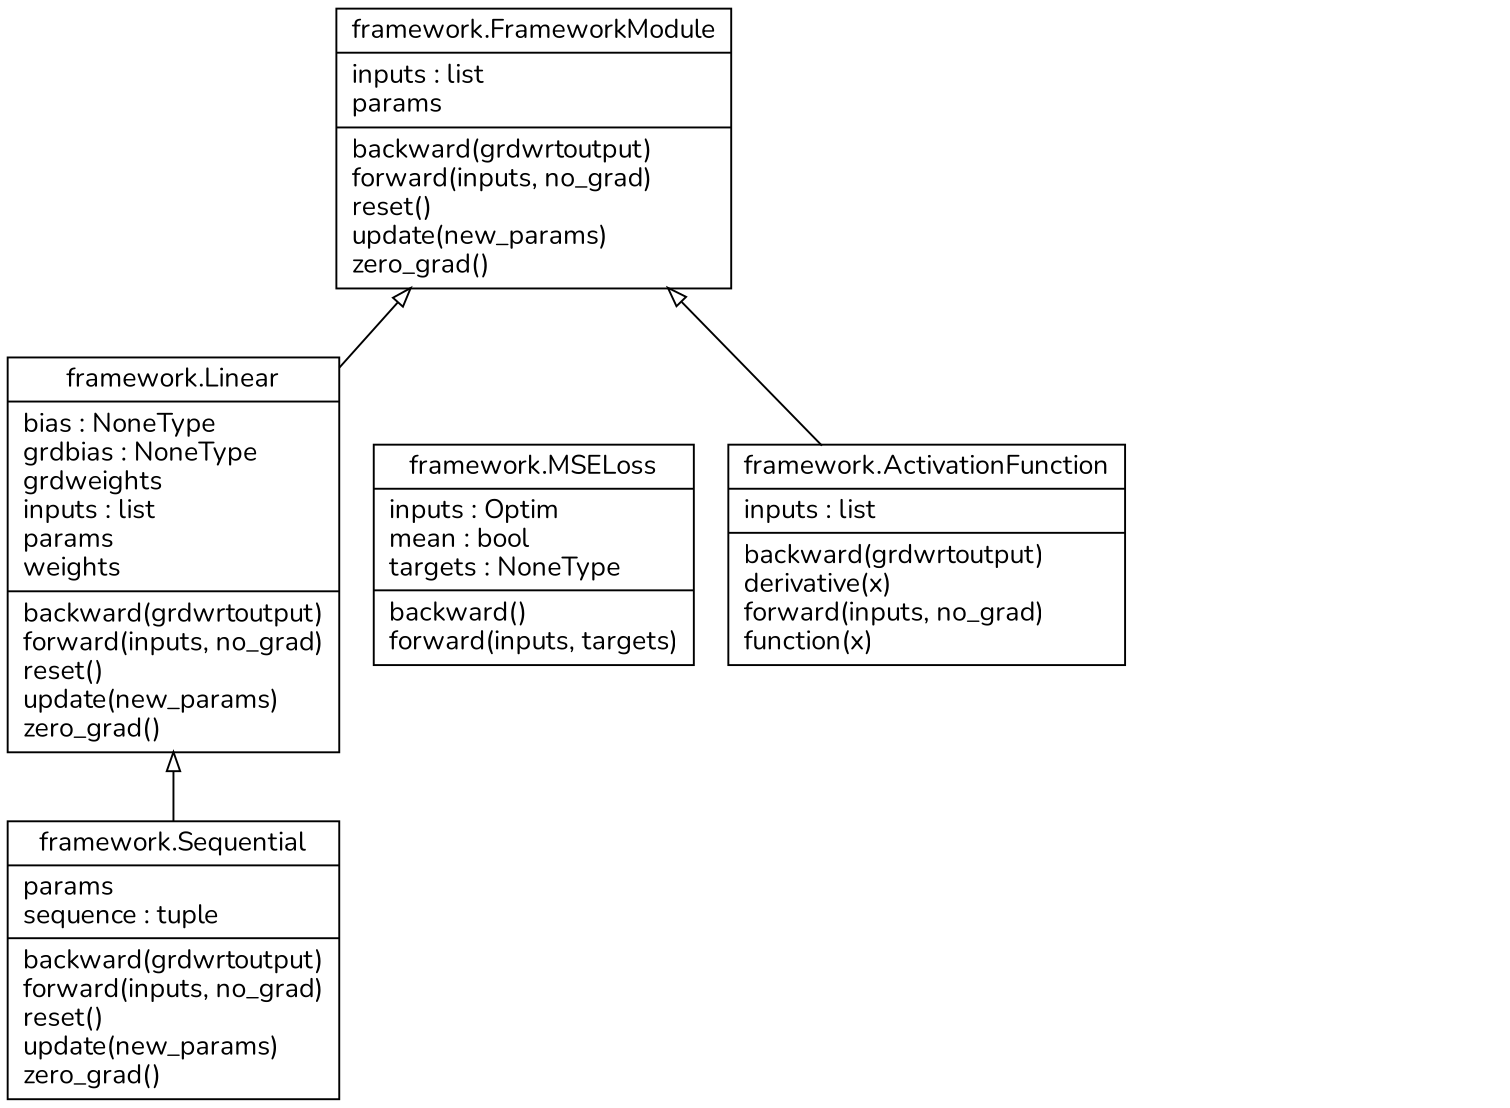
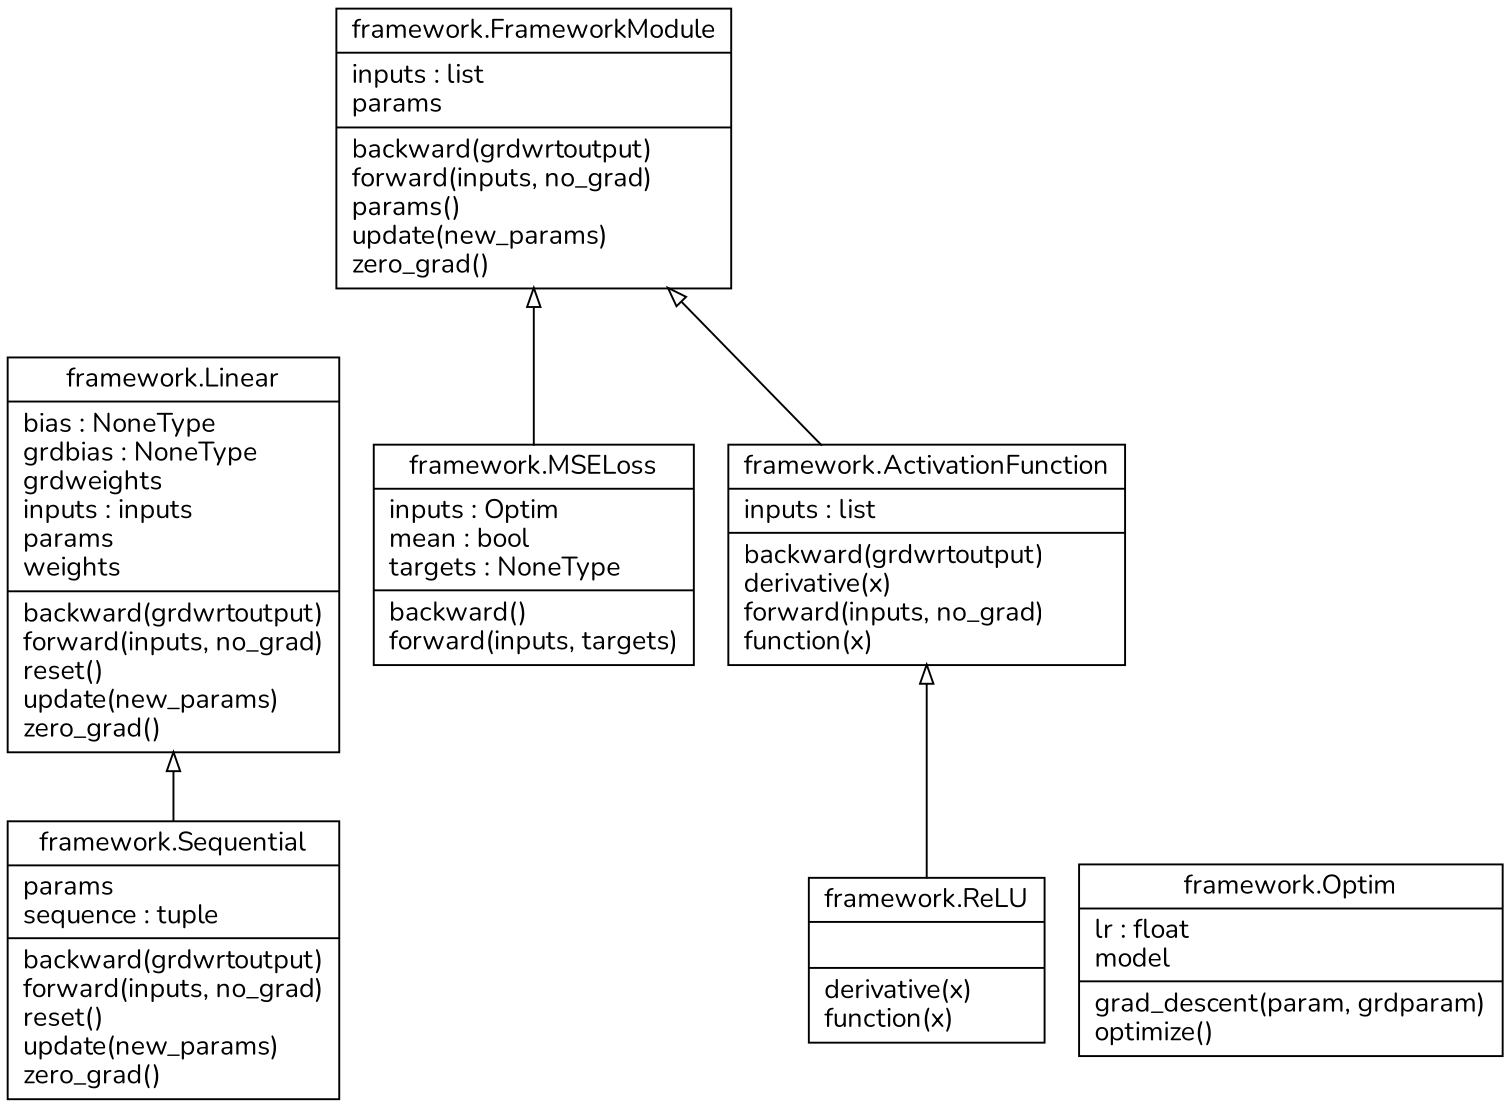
  digraph {
    fontname=Nunito
    rankdir=BT
    node [fontname=Nunito shape=record]
    edge [arrowhead=empty arrowtail=none fontname=Nunito]
    n1 [label="{framework.ActivationFunction|inputs : list\l|backward(grdwrtoutput)\lderivative(x)\lforward(inputs, no_grad)\lfunction(x)\l}"]
-   n2 [label="{framework.FrameworkModule|inputs : list\lparams\l|backward(grdwrtoutput)\lforward(inputs, no_grad)\lreset()\lupdate(new_params)\lzero_grad()\l}"]
-   n3 [label="{framework.Linear|bias : NoneType\lgrdbias : NoneType\lgrdweights\linputs : list\lparams\lweights\l|backward(grdwrtoutput)\lforward(inputs, no_grad)\lreset()\lupdate(new_params)\lzero_grad()\l}"]
+   n2 [label="{framework.FrameworkModule|inputs : list\lparams\l|backward(grdwrtoutput)\lforward(inputs, no_grad)\lparams()\lupdate(new_params)\lzero_grad()\l}"]
+   n3 [label="{framework.Linear|bias : NoneType\lgrdbias : NoneType\lgrdweights\linputs : inputs\lparams\lweights\l|backward(grdwrtoutput)\lforward(inputs, no_grad)\lreset()\lupdate(new_params)\lzero_grad()\l}"]
    n4 [label="{framework.MSELoss|inputs : Optim\lmean : bool\ltargets : NoneType\l|backward()\lforward(inputs, targets)\l}"]
+   n5 [label="{framework.Optim|lr : float\lmodel\l|grad_descent(param, grdparam)\loptimize()\l}"]
+   n6 [label="{framework.ReLU|\l|derivative(x)\lfunction(x)\l}"]
    n7 [label="{framework.Sequential|params\lsequence : tuple\l|backward(grdwrtoutput)\lforward(inputs, no_grad)\lreset()\lupdate(new_params)\lzero_grad()\l}"]
    n1 -> n2
-   n3 -> n2
+   n4 -> n2
+   n6 -> n1
    n7 -> n3
  }
